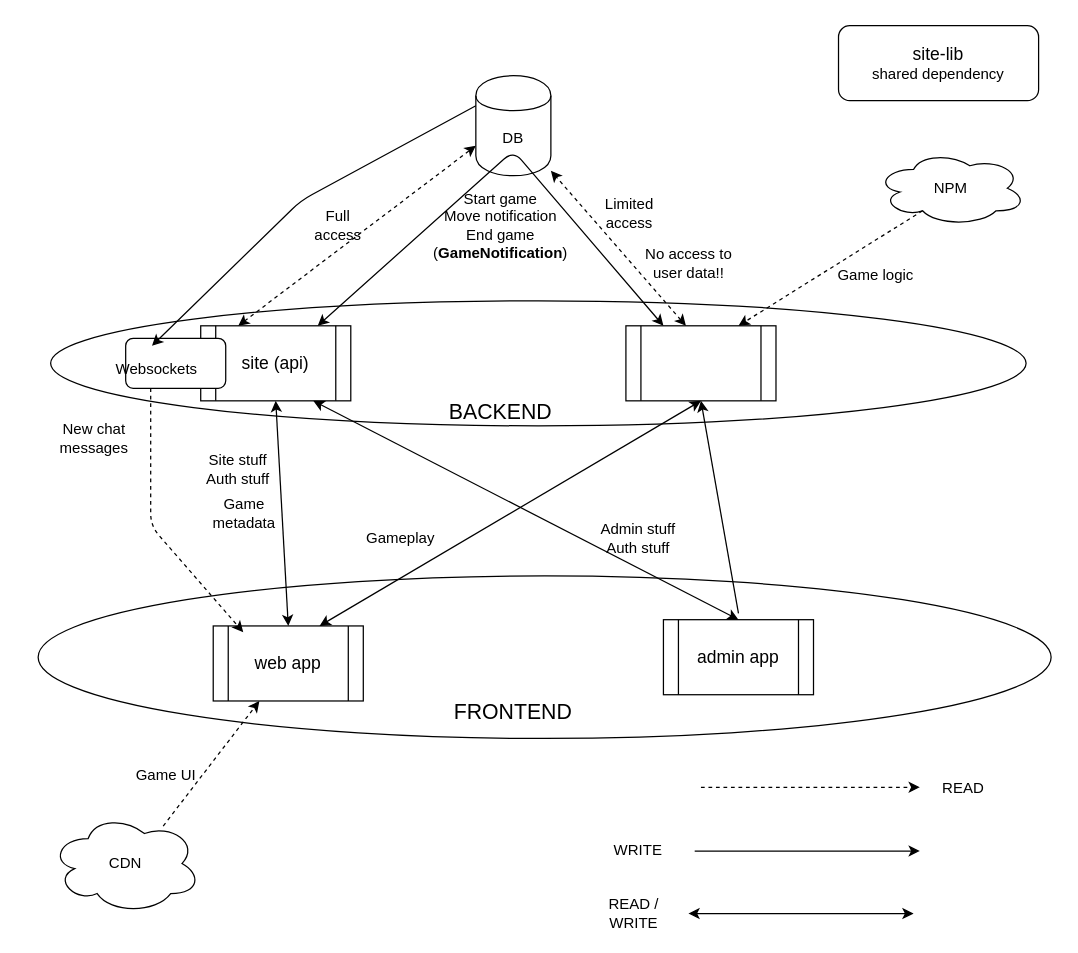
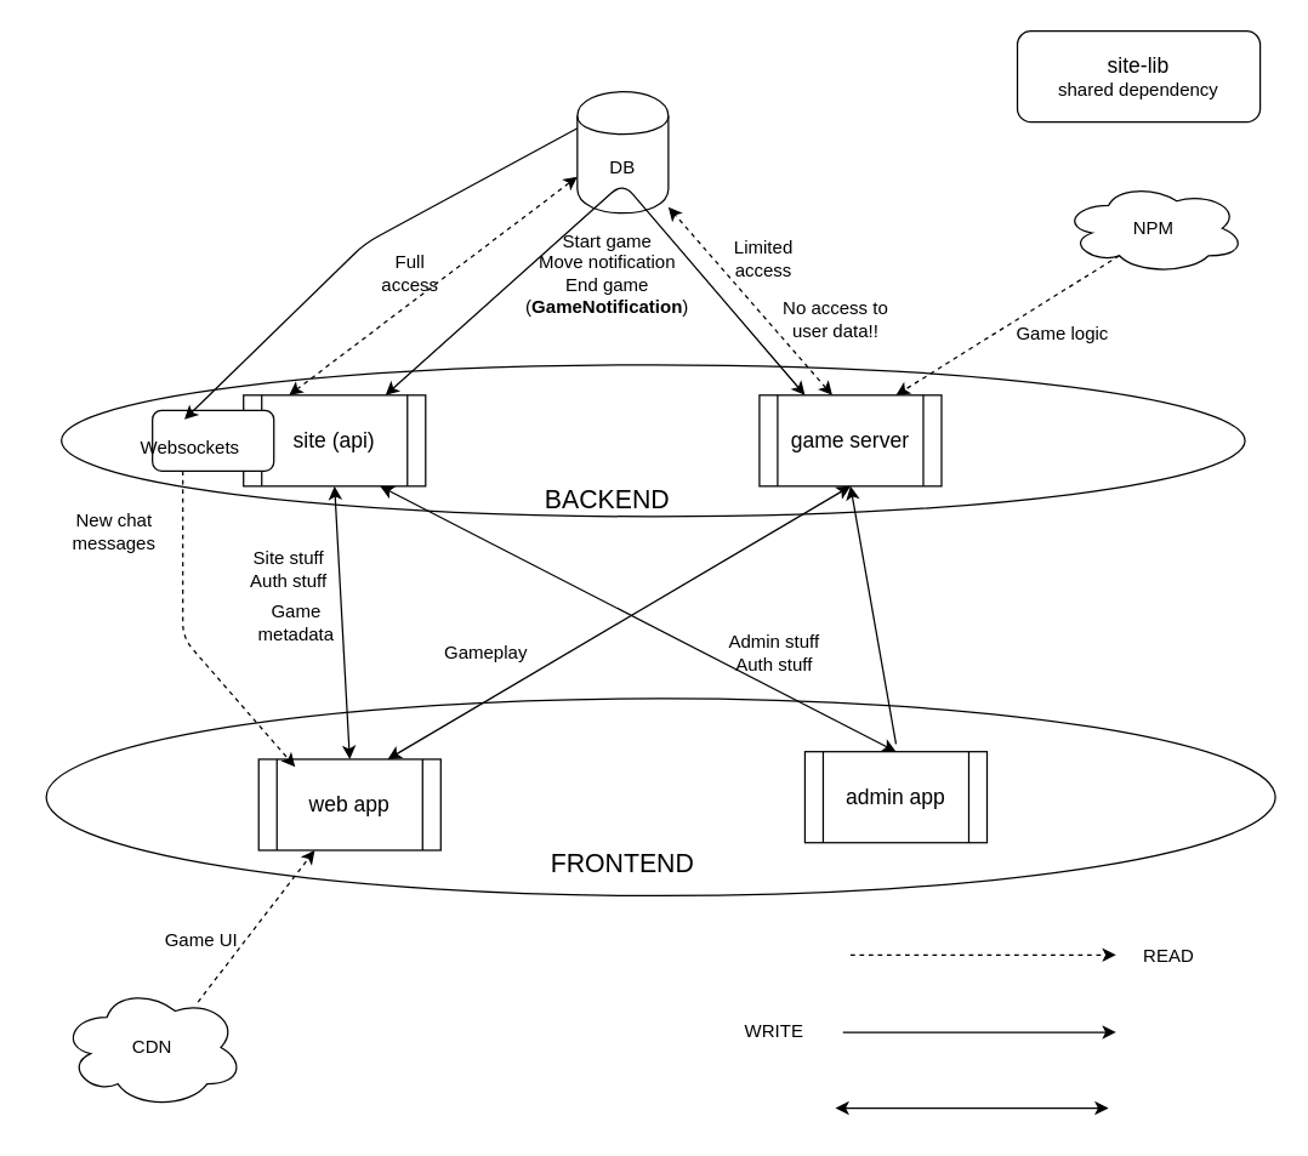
  <mxCell id="0" />
  <mxCell id="1" parent="0" />
  <mxCell id="2" value="" style="ellipse;whiteSpace=wrap;html=1;" parent="1" vertex="1"><mxGeometry x="40" y="240" width="780" height="100" as="geometry" /></mxCell>
  <mxCell id="3" value="" style="shape=process;whiteSpace=wrap;html=1;backgroundOutline=1;" parent="1" vertex="1"><mxGeometry x="160" y="260" width="120" height="60" as="geometry" /></mxCell>
  <mxCell id="4" value="" style="shape=process;whiteSpace=wrap;html=1;backgroundOutline=1;" parent="1" vertex="1"><mxGeometry x="500" y="260" width="120" height="60" as="geometry" /></mxCell>
  <mxCell id="5" value="" style="ellipse;whiteSpace=wrap;html=1;" parent="1" vertex="1"><mxGeometry x="30" y="460" width="810" height="130" as="geometry" /></mxCell>
  <mxCell id="6" value="" style="shape=process;whiteSpace=wrap;html=1;backgroundOutline=1;" parent="1" vertex="1"><mxGeometry x="170" y="500" width="120" height="60" as="geometry" /></mxCell>
  <mxCell id="7" value="" style="shape=process;whiteSpace=wrap;html=1;backgroundOutline=1;" parent="1" vertex="1"><mxGeometry x="530" y="495" width="120" height="60" as="geometry" /></mxCell>
  <mxCell id="8" value="&lt;font style=&quot;font-size: 14px&quot;&gt;site (api)&lt;br&gt;&lt;/font&gt;" style="text;html=1;strokeColor=none;fillColor=none;align=center;verticalAlign=middle;whiteSpace=wrap;rounded=0;" parent="1" vertex="1"><mxGeometry x="180" y="280" width="80" height="20" as="geometry" /></mxCell>
+ <mxCell id="9" value="&lt;font style=&quot;font-size: 14px&quot;&gt;game server&lt;br&gt;&lt;/font&gt;" style="text;html=1;strokeColor=none;fillColor=none;align=center;verticalAlign=middle;whiteSpace=wrap;rounded=0;" parent="1" vertex="1"><mxGeometry x="510" y="280" width="100" height="20" as="geometry" /></mxCell>
  <mxCell id="10" value="&lt;font style=&quot;font-size: 14px&quot;&gt;web app&lt;/font&gt;" style="text;html=1;strokeColor=none;fillColor=none;align=center;verticalAlign=middle;whiteSpace=wrap;rounded=0;" parent="1" vertex="1"><mxGeometry x="190" y="520" width="80" height="20" as="geometry" /></mxCell>
  <mxCell id="11" value="&lt;font style=&quot;font-size: 14px&quot;&gt;admin app&lt;/font&gt;" style="text;html=1;strokeColor=none;fillColor=none;align=center;verticalAlign=middle;whiteSpace=wrap;rounded=0;" parent="1" vertex="1"><mxGeometry x="550" y="515" width="80" height="20" as="geometry" /></mxCell>
  <mxCell id="12" value="&lt;font style=&quot;font-size: 17px&quot;&gt;FRONTEND&lt;/font&gt;" style="text;html=1;strokeColor=none;fillColor=none;align=center;verticalAlign=middle;whiteSpace=wrap;rounded=0;" parent="1" vertex="1"><mxGeometry x="390" y="560" width="40" height="20" as="geometry" /></mxCell>
  <mxCell id="13" value="&lt;font style=&quot;font-size: 17px&quot;&gt;BACKEND&lt;br&gt;&lt;/font&gt;" style="text;html=1;strokeColor=none;fillColor=none;align=center;verticalAlign=middle;whiteSpace=wrap;rounded=0;" parent="1" vertex="1"><mxGeometry x="380" y="320" width="40" height="20" as="geometry" /></mxCell>
  <mxCell id="14" value="" style="shape=cylinder;whiteSpace=wrap;html=1;boundedLbl=1;backgroundOutline=1;" parent="1" vertex="1"><mxGeometry x="380" y="60" width="60" height="80" as="geometry" /></mxCell>
  <mxCell id="15" value="" style="endArrow=classic;html=1;entryX=0;entryY=0.7;entryDx=0;entryDy=0;exitX=0.25;exitY=0;exitDx=0;exitDy=0;startArrow=classic;startFill=1;endFill=1;jumpStyle=none;dashed=1;strokeColor=#000000;fillColor=#fa6800;" parent="1" source="3" target="14" edge="1"><mxGeometry width="50" height="50" relative="1" as="geometry"><mxPoint x="180" y="220" as="sourcePoint" /><mxPoint x="230" y="170" as="targetPoint" /></mxGeometry></mxCell>
  <mxCell id="16" value="DB" style="text;html=1;strokeColor=none;fillColor=none;align=center;verticalAlign=middle;whiteSpace=wrap;rounded=0;" parent="1" vertex="1"><mxGeometry x="390" y="100" width="40" height="20" as="geometry" /></mxCell>
  <mxCell id="17" value="Full access" style="text;html=1;strokeColor=none;fillColor=none;align=center;verticalAlign=middle;whiteSpace=wrap;rounded=0;" parent="1" vertex="1"><mxGeometry x="250" y="170" width="40" height="20" as="geometry" /></mxCell>
  <mxCell id="18" value="" style="endArrow=classic;html=1;entryX=1;entryY=0.95;entryDx=0;entryDy=0;entryPerimeter=0;exitX=0.4;exitY=0;exitDx=0;exitDy=0;exitPerimeter=0;startArrow=classic;startFill=1;endFill=1;dashed=1;" parent="1" source="4" target="14" edge="1"><mxGeometry width="50" height="50" relative="1" as="geometry"><mxPoint x="440" y="205" as="sourcePoint" /><mxPoint x="490" y="155" as="targetPoint" /></mxGeometry></mxCell>
  <mxCell id="19" value="Limited access" style="text;html=1;strokeColor=none;fillColor=none;align=center;verticalAlign=middle;whiteSpace=wrap;rounded=0;" parent="1" vertex="1"><mxGeometry x="482.5" y="160" width="40" height="20" as="geometry" /></mxCell>
  <mxCell id="20" value="" style="endArrow=classic;html=1;entryX=0.5;entryY=1;entryDx=0;entryDy=0;" parent="1" target="4" edge="1"><mxGeometry width="50" height="50" relative="1" as="geometry"><mxPoint x="590" y="490" as="sourcePoint" /><mxPoint x="610" y="390" as="targetPoint" /></mxGeometry></mxCell>
  <mxCell id="21" value="" style="endArrow=classic;startArrow=classic;html=1;entryX=0.75;entryY=1;entryDx=0;entryDy=0;exitX=0.5;exitY=0;exitDx=0;exitDy=0;" parent="1" source="7" target="3" edge="1"><mxGeometry width="50" height="50" relative="1" as="geometry"><mxPoint x="245" y="405" as="sourcePoint" /><mxPoint x="295" y="355" as="targetPoint" /></mxGeometry></mxCell>
  <mxCell id="22" value="" style="endArrow=classic;startArrow=classic;html=1;entryX=0.5;entryY=1;entryDx=0;entryDy=0;" parent="1" target="3" edge="1"><mxGeometry width="50" height="50" relative="1" as="geometry"><mxPoint x="230" y="500" as="sourcePoint" /><mxPoint x="270" y="460" as="targetPoint" /></mxGeometry></mxCell>
  <mxCell id="23" value="" style="endArrow=classic;startArrow=classic;html=1;entryX=0.5;entryY=1;entryDx=0;entryDy=0;" parent="1" target="4" edge="1"><mxGeometry width="50" height="50" relative="1" as="geometry"><mxPoint x="255" y="500" as="sourcePoint" /><mxPoint x="305" y="450" as="targetPoint" /></mxGeometry></mxCell>
  <mxCell id="24" value="Site stuff&lt;br&gt;Auth stuff" style="text;html=1;strokeColor=none;fillColor=none;align=center;verticalAlign=middle;whiteSpace=wrap;rounded=0;" parent="1" vertex="1"><mxGeometry x="155" y="350" width="70" height="50" as="geometry" /></mxCell>
  <mxCell id="25" value="Game metadata" style="text;html=1;strokeColor=none;fillColor=none;align=center;verticalAlign=middle;whiteSpace=wrap;rounded=0;" parent="1" vertex="1"><mxGeometry x="160" y="400" width="70" height="20" as="geometry" /></mxCell>
  <mxCell id="26" value="Admin stuff&lt;br&gt;Auth stuff" style="text;html=1;strokeColor=none;fillColor=none;align=center;verticalAlign=middle;whiteSpace=wrap;rounded=0;" parent="1" vertex="1"><mxGeometry x="475" y="420" width="70" height="20" as="geometry" /></mxCell>
  <mxCell id="27" value="No access to user data!!" style="text;html=1;strokeColor=none;fillColor=none;align=center;verticalAlign=middle;whiteSpace=wrap;rounded=0;" parent="1" vertex="1"><mxGeometry x="502.5" y="200" width="95" height="20" as="geometry" /></mxCell>
  <mxCell id="28" value="Gameplay" style="text;html=1;strokeColor=none;fillColor=none;align=center;verticalAlign=middle;whiteSpace=wrap;rounded=0;" parent="1" vertex="1"><mxGeometry x="300" y="420" width="40" height="20" as="geometry" /></mxCell>
  <mxCell id="29" value="" style="endArrow=classic;startArrow=classic;html=1;entryX=0.25;entryY=0;entryDx=0;entryDy=0;" parent="1" source="3" target="4" edge="1"><mxGeometry width="50" height="50" relative="1" as="geometry"><mxPoint x="30" y="660" as="sourcePoint" /><mxPoint x="80" y="610" as="targetPoint" /><Array as="points"><mxPoint x="410" y="120" /></Array></mxGeometry></mxCell>
  <mxCell id="30" value="Start game&lt;br&gt;Move notification&lt;br&gt;End game&lt;br&gt;(&lt;b&gt;GameNotification&lt;/b&gt;)" style="text;html=1;strokeColor=none;fillColor=none;align=center;verticalAlign=middle;whiteSpace=wrap;rounded=0;" parent="1" vertex="1"><mxGeometry x="350" y="170" width="100" height="20" as="geometry" /></mxCell>
  <mxCell id="31" value="" style="rounded=1;whiteSpace=wrap;html=1;" parent="1" vertex="1"><mxGeometry x="100" y="270" width="80" height="40" as="geometry" /></mxCell>
  <mxCell id="32" value="Websockets" style="text;html=1;strokeColor=none;fillColor=none;align=center;verticalAlign=middle;whiteSpace=wrap;rounded=0;" parent="1" vertex="1"><mxGeometry x="105" y="285" width="40" height="20" as="geometry" /></mxCell>
  <mxCell id="33" value="" style="endArrow=classic;html=1;exitX=0.25;exitY=1;exitDx=0;exitDy=0;entryX=0.2;entryY=0.083;entryDx=0;entryDy=0;entryPerimeter=0;dashed=1;" parent="1" source="31" target="6" edge="1"><mxGeometry width="50" height="50" relative="1" as="geometry"><mxPoint x="30" y="660" as="sourcePoint" /><mxPoint x="80" y="610" as="targetPoint" /><Array as="points"><mxPoint x="120" y="420" /></Array></mxGeometry></mxCell>
  <mxCell id="34" value="New chat messages" style="text;html=1;strokeColor=none;fillColor=none;align=center;verticalAlign=middle;whiteSpace=wrap;rounded=0;" parent="1" vertex="1"><mxGeometry x="20" y="340" width="110" height="20" as="geometry" /></mxCell>
  <mxCell id="35" value="" style="rounded=1;whiteSpace=wrap;html=1;" parent="1" vertex="1"><mxGeometry x="670" y="20" width="160" height="60" as="geometry" /></mxCell>
  <mxCell id="36" value="&lt;font&gt;&lt;span style=&quot;font-size: 14px&quot;&gt;site-lib&lt;/span&gt;&lt;br&gt;&lt;font style=&quot;font-size: 12px&quot;&gt;shared dependency&lt;/font&gt;&lt;br&gt;&lt;/font&gt;" style="text;html=1;strokeColor=none;fillColor=none;align=center;verticalAlign=middle;whiteSpace=wrap;rounded=0;" parent="1" vertex="1"><mxGeometry x="680" y="40" width="140" height="20" as="geometry" /></mxCell>
  <mxCell id="37" value="" style="endArrow=classic;html=1;exitX=0;exitY=0.3;exitDx=0;exitDy=0;entryX=0.4;entryY=-0.45;entryDx=0;entryDy=0;entryPerimeter=0;" parent="1" source="14" target="32" edge="1"><mxGeometry width="50" height="50" relative="1" as="geometry"><mxPoint x="190" y="130" as="sourcePoint" /><mxPoint x="240" y="80" as="targetPoint" /><Array as="points"><mxPoint x="240" y="160" /></Array></mxGeometry></mxCell>
  <mxCell id="38" value="NPM" style="ellipse;shape=cloud;whiteSpace=wrap;html=1;" parent="1" vertex="1"><mxGeometry x="700" y="120" width="120" height="60" as="geometry" /></mxCell>
  <mxCell id="39" value="" style="endArrow=classic;html=1;exitX=0.31;exitY=0.8;exitDx=0;exitDy=0;exitPerimeter=0;entryX=0.75;entryY=0;entryDx=0;entryDy=0;dashed=1;endFill=1;" parent="1" source="38" target="4" edge="1"><mxGeometry width="50" height="50" relative="1" as="geometry"><mxPoint x="760" y="240" as="sourcePoint" /><mxPoint x="810" y="190" as="targetPoint" /></mxGeometry></mxCell>
  <mxCell id="40" value="Game logic" style="text;html=1;strokeColor=none;fillColor=none;align=center;verticalAlign=middle;whiteSpace=wrap;rounded=0;" parent="1" vertex="1"><mxGeometry x="650" y="210" width="100" height="20" as="geometry" /></mxCell>
  <mxCell id="41" value="CDN" style="ellipse;shape=cloud;whiteSpace=wrap;html=1;" parent="1" vertex="1"><mxGeometry x="40" y="650" width="120" height="80" as="geometry" /></mxCell>
  <mxCell id="42" value="" style="endArrow=classic;html=1;dashed=1;" parent="1" target="6" edge="1"><mxGeometry width="50" height="50" relative="1" as="geometry"><mxPoint x="130" y="660" as="sourcePoint" /><mxPoint x="180" y="610" as="targetPoint" /></mxGeometry></mxCell>
  <mxCell id="43" value="Game UI" style="text;html=1;strokeColor=none;fillColor=none;align=center;verticalAlign=middle;whiteSpace=wrap;rounded=0;" parent="1" vertex="1"><mxGeometry x="95" y="610" width="75" height="20" as="geometry" /></mxCell>
  <mxCell id="44" value="" style="endArrow=classic;html=1;dashed=1;" parent="1" edge="1"><mxGeometry width="50" height="50" relative="1" as="geometry"><mxPoint x="560" y="629" as="sourcePoint" /><mxPoint x="735" y="629" as="targetPoint" /></mxGeometry></mxCell>
  <mxCell id="45" value="READ" style="text;html=1;strokeColor=none;fillColor=none;align=center;verticalAlign=middle;whiteSpace=wrap;rounded=0;" parent="1" vertex="1"><mxGeometry x="730" y="620" width="80" height="20" as="geometry" /></mxCell>
  <mxCell id="46" value="" style="endArrow=classic;html=1;" parent="1" edge="1"><mxGeometry width="50" height="50" relative="1" as="geometry"><mxPoint x="555" y="680" as="sourcePoint" /><mxPoint x="735" y="680" as="targetPoint" /></mxGeometry></mxCell>
  <mxCell id="47" value="WRITE" style="text;html=1;strokeColor=none;fillColor=none;align=center;verticalAlign=middle;whiteSpace=wrap;rounded=0;" parent="1" vertex="1"><mxGeometry x="470" y="670" width="80" height="20" as="geometry" /></mxCell>
  <mxCell id="48" value="" style="endArrow=classic;startArrow=classic;html=1;" parent="1" edge="1"><mxGeometry width="50" height="50" relative="1" as="geometry"><mxPoint x="550" y="730" as="sourcePoint" /><mxPoint x="730" y="730" as="targetPoint" /></mxGeometry></mxCell>
- <mxCell id="49" value="READ / WRITE" style="text;html=1;strokeColor=none;fillColor=none;align=center;verticalAlign=middle;whiteSpace=wrap;rounded=0;" parent="1" vertex="1"><mxGeometry x="475" y="720" width="62.5" height="20" as="geometry" /></mxCell>
